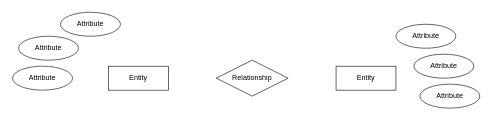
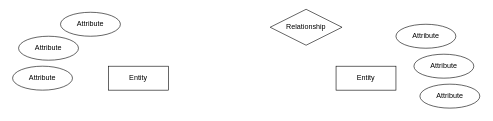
  <mxCell id="0" />
  <mxCell id="1" parent="0" />
  <mxCell id="2" value="Entity" style="whiteSpace=wrap;html=1;align=center;" vertex="1" parent="1"><mxGeometry x="180" y="110" width="100" height="40" as="geometry" /></mxCell>
  <mxCell id="3" value="Entity" style="whiteSpace=wrap;html=1;align=center;" vertex="1" parent="1"><mxGeometry x="560" y="110" width="100" height="40" as="geometry" /></mxCell>
- <mxCell id="4" value="Relationship" style="shape=rhombus;perimeter=rhombusPerimeter;whiteSpace=wrap;html=1;align=center;" vertex="1" parent="1"><mxGeometry x="360" y="100" width="120" height="60" as="geometry" /></mxCell>
+ <mxCell id="4" value="Relationship" style="shape=rhombus;perimeter=rhombusPerimeter;whiteSpace=wrap;html=1;align=center;" vertex="1" parent="1"><mxGeometry x="450" y="15" width="120" height="60" as="geometry" /></mxCell>
  <mxCell id="5" value="Attribute" style="ellipse;whiteSpace=wrap;html=1;align=center;" vertex="1" parent="1"><mxGeometry x="30" y="60" width="100" height="40" as="geometry" /></mxCell>
  <mxCell id="6" value="Attribute" style="ellipse;whiteSpace=wrap;html=1;align=center;" vertex="1" parent="1"><mxGeometry y="110" width="100" height="40" as="geometry" x="20" /></mxCell>
  <mxCell id="7" value="Attribute" style="ellipse;whiteSpace=wrap;html=1;align=center;" vertex="1" parent="1"><mxGeometry x="100" y="20" width="100" height="40" as="geometry" /></mxCell>
  <mxCell id="8" value="Attribute" style="ellipse;whiteSpace=wrap;html=1;align=center;" vertex="1" parent="1"><mxGeometry x="660" y="40" width="100" height="40" as="geometry" /></mxCell>
  <mxCell id="9" value="Attribute" style="ellipse;whiteSpace=wrap;html=1;align=center;" vertex="1" parent="1"><mxGeometry x="690" y="90" width="100" height="40" as="geometry" /></mxCell>
  <mxCell id="10" value="Attribute" style="ellipse;whiteSpace=wrap;html=1;align=center;" vertex="1" parent="1"><mxGeometry x="700" y="140" width="100" height="40" as="geometry" /></mxCell>
